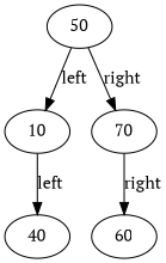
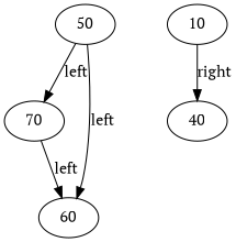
  digraph {
    fontname="PT Serif"
    node [fontname="PT Serif"]
    edge [fontname="PT Serif"]
    50
    10
    70
    40
    60
-   50 -> 10 [label=left]
-   50 -> 70 [label=right]
-   10 -> 40 [label=left]
-   70 -> 60 [label=right]
+   50 -> 60 [label=left]
+   50 -> 70 [label=left]
+   10 -> 40 [label=right]
+   70 -> 60 [label=left]
  }
